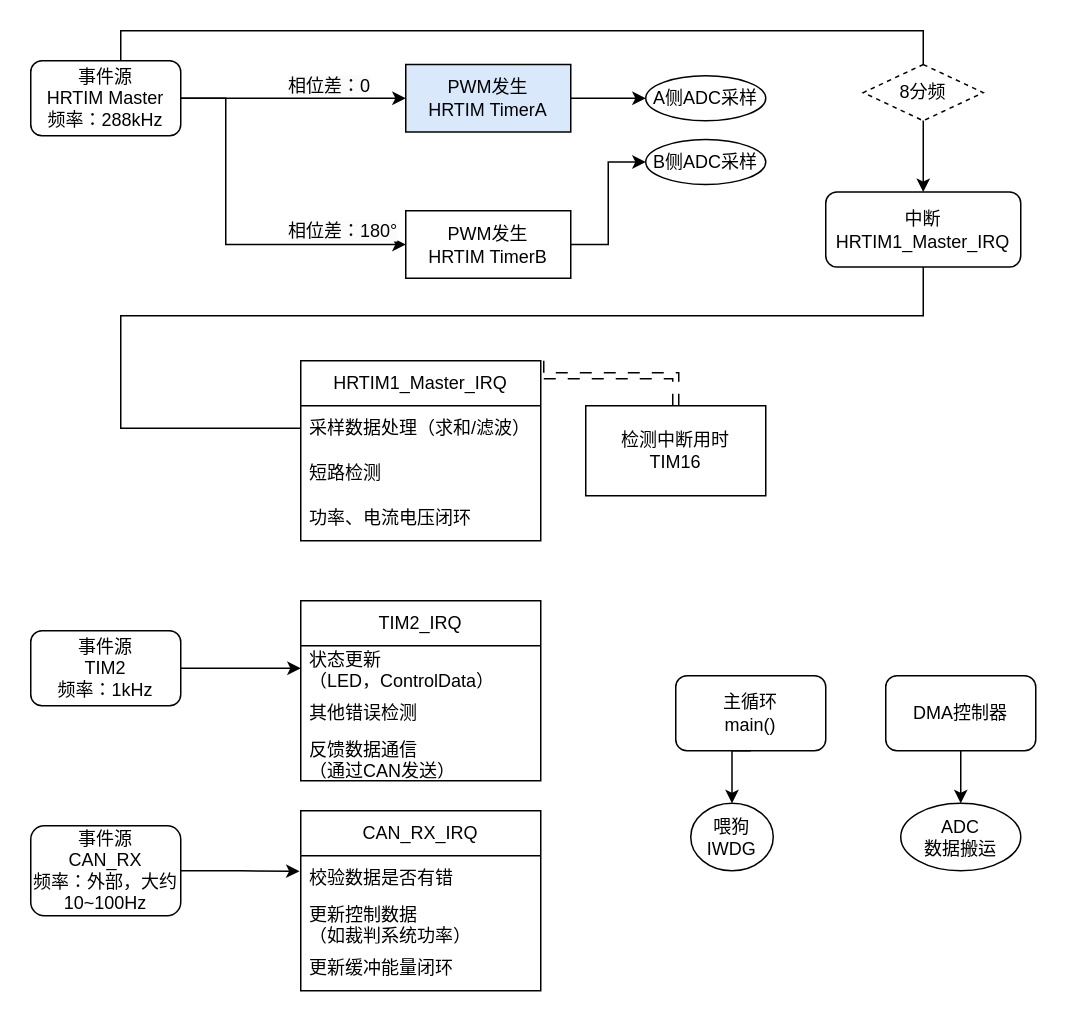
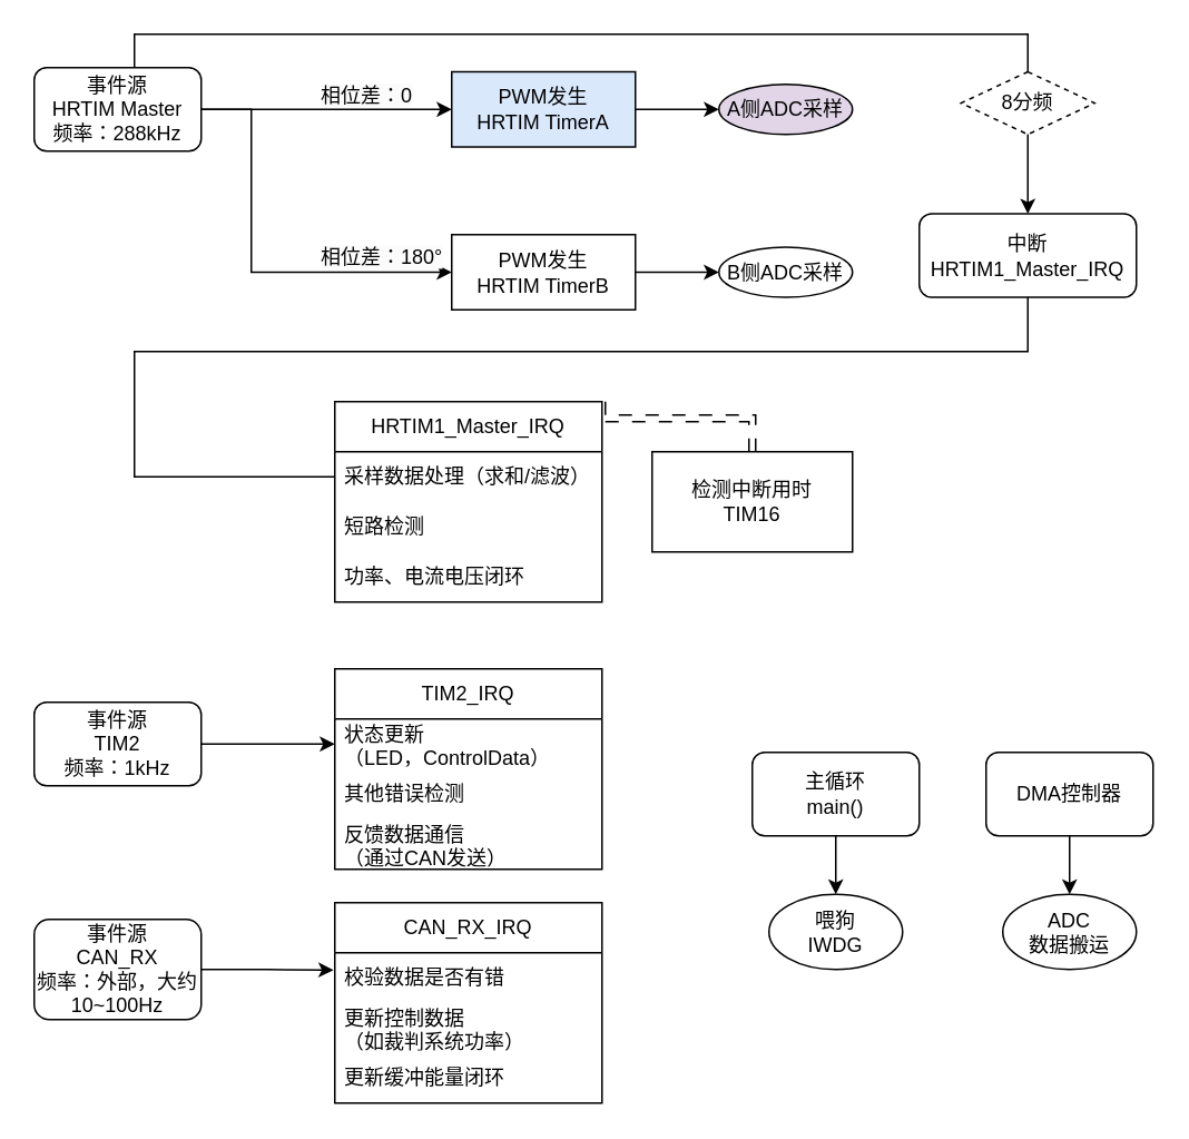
  <mxCell id="0" />
  <mxCell id="1" parent="0" />
  <mxCell id="2" style="edgeStyle=orthogonalEdgeStyle;rounded=0;orthogonalLoop=1;jettySize=auto;html=1;exitX=1;exitY=0.5;exitDx=0;exitDy=0;entryX=0;entryY=0.5;entryDx=0;entryDy=0;" edge="1" parent="1" source="5" target="9"><mxGeometry relative="1" as="geometry" /></mxCell>
  <mxCell id="3" style="edgeStyle=orthogonalEdgeStyle;rounded=0;orthogonalLoop=1;jettySize=auto;html=1;exitX=1;exitY=0.5;exitDx=0;exitDy=0;entryX=0;entryY=0.5;entryDx=0;entryDy=0;" edge="1" parent="1" source="5" target="11"><mxGeometry relative="1" as="geometry"><Array as="points"><mxPoint x="150" y="65" /><mxPoint x="150" y="163" /></Array></mxGeometry></mxCell>
  <mxCell id="4" style="edgeStyle=orthogonalEdgeStyle;rounded=0;orthogonalLoop=1;jettySize=auto;html=1;exitX=1;exitY=0.5;exitDx=0;exitDy=0;entryX=0.5;entryY=0;entryDx=0;entryDy=0;" edge="1" parent="1" source="5" target="17"><mxGeometry relative="1" as="geometry"><mxPoint x="180" y="20" as="targetPoint" /><Array as="points"><mxPoint x="80" y="65" /><mxPoint x="80" y="20" /><mxPoint x="615" y="20" /></Array></mxGeometry></mxCell>
  <mxCell id="5" value="事件源&lt;div&gt;HRTIM Master&lt;/div&gt;&lt;div&gt;频率：288kHz&lt;/div&gt;" style="rounded=1;whiteSpace=wrap;html=1;" vertex="1" parent="1"><mxGeometry x="20" y="40" width="100" height="50" as="geometry" /></mxCell>
  <mxCell id="6" style="edgeStyle=orthogonalEdgeStyle;rounded=0;orthogonalLoop=1;jettySize=auto;html=1;exitX=1;exitY=0.5;exitDx=0;exitDy=0;entryX=0;entryY=0.5;entryDx=0;entryDy=0;" edge="1" parent="1" source="7" target="25"><mxGeometry relative="1" as="geometry" /></mxCell>
  <mxCell id="7" value="事件源&lt;div&gt;TIM2&lt;/div&gt;&lt;div&gt;&lt;span style=&quot;background-color: initial;&quot;&gt;频率：1kHz&lt;/span&gt;&lt;/div&gt;" style="rounded=1;whiteSpace=wrap;html=1;" vertex="1" parent="1"><mxGeometry x="20" y="420" width="100" height="50" as="geometry" /></mxCell>
  <mxCell id="8" style="edgeStyle=orthogonalEdgeStyle;rounded=0;orthogonalLoop=1;jettySize=auto;html=1;exitX=1;exitY=0.5;exitDx=0;exitDy=0;entryX=0;entryY=0.5;entryDx=0;entryDy=0;" edge="1" parent="1" source="9" target="12"><mxGeometry relative="1" as="geometry" /></mxCell>
  <mxCell id="9" value="&lt;div&gt;PWM发生&lt;/div&gt;HRTIM TimerA" style="rounded=0;whiteSpace=wrap;html=1;fillColor=#dae8fc;" vertex="1" parent="1"><mxGeometry x="270" y="42.5" width="110" height="45" as="geometry" /></mxCell>
  <mxCell id="10" style="edgeStyle=orthogonalEdgeStyle;rounded=0;orthogonalLoop=1;jettySize=auto;html=1;exitX=1;exitY=0.5;exitDx=0;exitDy=0;entryX=0;entryY=0.5;entryDx=0;entryDy=0;" edge="1" parent="1" source="11" target="15"><mxGeometry relative="1" as="geometry" /></mxCell>
  <mxCell id="11" value="&lt;div&gt;PWM发生&lt;/div&gt;HRTIM TimerB" style="rounded=0;whiteSpace=wrap;html=1;" vertex="1" parent="1"><mxGeometry x="270" y="140" width="110" height="45" as="geometry" /></mxCell>
- <mxCell id="12" value="A侧ADC采样" style="ellipse;whiteSpace=wrap;html=1;" vertex="1" parent="1"><mxGeometry x="430" y="50" width="80" height="30" as="geometry" /></mxCell>
+ <mxCell id="12" value="A侧ADC采样" style="ellipse;whiteSpace=wrap;html=1;fillColor=#e1d5e7;" vertex="1" parent="1"><mxGeometry x="430" y="50" width="80" height="30" as="geometry" /></mxCell>
  <mxCell id="13" value="&lt;span style=&quot;color: rgb(0, 0, 0); font-family: Helvetica; font-size: 12px; font-style: normal; font-variant-ligatures: normal; font-variant-caps: normal; font-weight: 400; letter-spacing: normal; orphans: 2; text-align: center; text-indent: 0px; text-transform: none; widows: 2; word-spacing: 0px; -webkit-text-stroke-width: 0px; white-space: normal; background-color: rgb(251, 251, 251); text-decoration-thickness: initial; text-decoration-style: initial; text-decoration-color: initial; display: inline !important; float: none;&quot;&gt;相位差：0&lt;/span&gt;" style="text;whiteSpace=wrap;html=1;" vertex="1" parent="1"><mxGeometry x="190" y="42.5" width="90" height="40" as="geometry" /></mxCell>
  <mxCell id="14" value="&lt;span style=&quot;color: rgb(0, 0, 0); font-family: Helvetica; font-size: 12px; font-style: normal; font-variant-ligatures: normal; font-variant-caps: normal; font-weight: 400; letter-spacing: normal; orphans: 2; text-align: center; text-indent: 0px; text-transform: none; widows: 2; word-spacing: 0px; -webkit-text-stroke-width: 0px; white-space: normal; background-color: rgb(251, 251, 251); text-decoration-thickness: initial; text-decoration-style: initial; text-decoration-color: initial; display: inline !important; float: none;&quot;&gt;相位差：180°&lt;/span&gt;" style="text;whiteSpace=wrap;html=1;" vertex="1" parent="1"><mxGeometry x="190" y="140" width="110" height="40" as="geometry" /></mxCell>
- <mxCell id="15" value="B侧ADC采样" style="ellipse;whiteSpace=wrap;html=1;" vertex="1" parent="1"><mxGeometry x="430" y="92.5" width="80" height="30" as="geometry" /></mxCell>
+ <mxCell id="15" value="B侧ADC采样" style="ellipse;whiteSpace=wrap;html=1;" vertex="1" parent="1"><mxGeometry x="430" y="147.5" width="80" height="30" as="geometry" /></mxCell>
  <mxCell id="16" style="edgeStyle=orthogonalEdgeStyle;rounded=0;orthogonalLoop=1;jettySize=auto;html=1;exitX=0.5;exitY=1;exitDx=0;exitDy=0;entryX=0;entryY=0.5;entryDx=0;entryDy=0;endArrow=none;" edge="1" parent="1" source="17" target="20"><mxGeometry relative="1" as="geometry"><Array as="points"><mxPoint x="615" y="210" /><mxPoint x="80" y="210" /><mxPoint x="80" y="285" /></Array></mxGeometry></mxCell>
  <mxCell id="17" value="中断&lt;div&gt;&lt;span style=&quot;font-size: 12px;&quot;&gt;HRTIM1_Master_IRQ&lt;/span&gt;&lt;br&gt;&lt;/div&gt;" style="rounded=1;whiteSpace=wrap;html=1;" vertex="1" parent="1"><mxGeometry x="550" y="127.5" width="130" height="50" as="geometry" /></mxCell>
  <mxCell id="18" style="edgeStyle=orthogonalEdgeStyle;rounded=0;orthogonalLoop=1;jettySize=auto;html=1;exitX=1;exitY=0;exitDx=0;exitDy=0;entryX=0.5;entryY=0;entryDx=0;entryDy=0;dashed=1;dashPattern=8 8;shape=link;" edge="1" parent="1" source="19" target="23"><mxGeometry relative="1" as="geometry"><Array as="points"><mxPoint x="360" y="250" /><mxPoint x="450" y="250" /></Array></mxGeometry></mxCell>
  <mxCell id="19" value="HRTIM1_Master_IRQ" style="swimlane;fontStyle=0;childLayout=stackLayout;horizontal=1;startSize=30;horizontalStack=0;resizeParent=1;resizeParentMax=0;resizeLast=0;collapsible=1;marginBottom=0;whiteSpace=wrap;html=1;" vertex="1" parent="1"><mxGeometry x="200" y="240" width="160" height="120" as="geometry" /></mxCell>
  <mxCell id="20" value="采样数据处理（求和/滤波）" style="text;strokeColor=none;fillColor=none;align=left;verticalAlign=middle;spacingLeft=4;spacingRight=4;overflow=hidden;points=[[0,0.5],[1,0.5]];portConstraint=eastwest;rotatable=0;whiteSpace=wrap;html=1;" vertex="1" parent="19"><mxGeometry y="30" width="160" height="30" as="geometry" /></mxCell>
  <mxCell id="21" value="短路检测" style="text;strokeColor=none;fillColor=none;align=left;verticalAlign=middle;spacingLeft=4;spacingRight=4;overflow=hidden;points=[[0,0.5],[1,0.5]];portConstraint=eastwest;rotatable=0;whiteSpace=wrap;html=1;" vertex="1" parent="19"><mxGeometry y="60" width="160" height="30" as="geometry" /></mxCell>
  <mxCell id="22" value="功率、电流电压闭环" style="text;strokeColor=none;fillColor=none;align=left;verticalAlign=middle;spacingLeft=4;spacingRight=4;overflow=hidden;points=[[0,0.5],[1,0.5]];portConstraint=eastwest;rotatable=0;whiteSpace=wrap;html=1;" vertex="1" parent="19"><mxGeometry y="90" width="160" height="30" as="geometry" /></mxCell>
  <mxCell id="23" value="&lt;div&gt;检测中断用时&lt;/div&gt;TIM16" style="rounded=0;whiteSpace=wrap;html=1;" vertex="1" parent="1"><mxGeometry x="390" y="270" width="120" height="60" as="geometry" /></mxCell>
  <mxCell id="24" value="TIM2_IRQ" style="swimlane;fontStyle=0;childLayout=stackLayout;horizontal=1;startSize=30;horizontalStack=0;resizeParent=1;resizeParentMax=0;resizeLast=0;collapsible=1;marginBottom=0;whiteSpace=wrap;html=1;" vertex="1" parent="1"><mxGeometry x="200" y="400" width="160" height="120" as="geometry" /></mxCell>
  <mxCell id="25" value="状态更新&lt;div&gt;（LED，ControlData）&lt;/div&gt;" style="text;strokeColor=none;fillColor=none;align=left;verticalAlign=middle;spacingLeft=4;spacingRight=4;overflow=hidden;points=[[0,0.5],[1,0.5]];portConstraint=eastwest;rotatable=0;whiteSpace=wrap;html=1;" vertex="1" parent="24"><mxGeometry y="30" width="160" height="30" as="geometry" /></mxCell>
  <mxCell id="26" value="其他错误检测" style="text;strokeColor=none;fillColor=none;align=left;verticalAlign=middle;spacingLeft=4;spacingRight=4;overflow=hidden;points=[[0,0.5],[1,0.5]];portConstraint=eastwest;rotatable=0;whiteSpace=wrap;html=1;" vertex="1" parent="24"><mxGeometry y="60" width="160" height="30" as="geometry" /></mxCell>
  <mxCell id="27" value="反馈数据通信&lt;div&gt;（通过CAN发送）&lt;/div&gt;" style="text;strokeColor=none;fillColor=none;align=left;verticalAlign=middle;spacingLeft=4;spacingRight=4;overflow=hidden;points=[[0,0.5],[1,0.5]];portConstraint=eastwest;rotatable=0;whiteSpace=wrap;html=1;" vertex="1" parent="24"><mxGeometry y="90" width="160" height="30" as="geometry" /></mxCell>
  <mxCell id="28" style="edgeStyle=orthogonalEdgeStyle;rounded=0;orthogonalLoop=1;jettySize=auto;html=1;exitX=1;exitY=0.5;exitDx=0;exitDy=0;entryX=-0.005;entryY=0.346;entryDx=0;entryDy=0;entryPerimeter=0;" edge="1" parent="1" source="29" target="31"><mxGeometry relative="1" as="geometry" /></mxCell>
  <mxCell id="29" value="事件源&lt;div&gt;CAN_RX&lt;/div&gt;&lt;div&gt;&lt;span style=&quot;background-color: initial;&quot;&gt;频率：外部，大约10~100Hz&lt;/span&gt;&lt;/div&gt;" style="rounded=1;whiteSpace=wrap;html=1;" vertex="1" parent="1"><mxGeometry x="20" y="550" width="100" height="60" as="geometry" /></mxCell>
  <mxCell id="30" value="CAN_RX_IRQ" style="swimlane;fontStyle=0;childLayout=stackLayout;horizontal=1;startSize=30;horizontalStack=0;resizeParent=1;resizeParentMax=0;resizeLast=0;collapsible=1;marginBottom=0;whiteSpace=wrap;html=1;" vertex="1" parent="1"><mxGeometry x="200" y="540" width="160" height="120" as="geometry" /></mxCell>
  <mxCell id="31" value="校验数据是否有错" style="text;strokeColor=none;fillColor=none;align=left;verticalAlign=middle;spacingLeft=4;spacingRight=4;overflow=hidden;points=[[0,0.5],[1,0.5]];portConstraint=eastwest;rotatable=0;whiteSpace=wrap;html=1;" vertex="1" parent="30"><mxGeometry y="30" width="160" height="30" as="geometry" /></mxCell>
  <mxCell id="32" value="更新控制数据&lt;div&gt;（如裁判系统功率）&lt;/div&gt;" style="text;strokeColor=none;fillColor=none;align=left;verticalAlign=middle;spacingLeft=4;spacingRight=4;overflow=hidden;points=[[0,0.5],[1,0.5]];portConstraint=eastwest;rotatable=0;whiteSpace=wrap;html=1;" vertex="1" parent="30"><mxGeometry y="60" width="160" height="30" as="geometry" /></mxCell>
  <mxCell id="33" value="更新缓冲能量闭环" style="text;strokeColor=none;fillColor=none;align=left;verticalAlign=middle;spacingLeft=4;spacingRight=4;overflow=hidden;points=[[0,0.5],[1,0.5]];portConstraint=eastwest;rotatable=0;whiteSpace=wrap;html=1;" vertex="1" parent="30"><mxGeometry y="90" width="160" height="30" as="geometry" /></mxCell>
  <mxCell id="34" style="edgeStyle=orthogonalEdgeStyle;rounded=0;orthogonalLoop=1;jettySize=auto;html=1;exitX=0.5;exitY=1;exitDx=0;exitDy=0;entryX=0.5;entryY=0;entryDx=0;entryDy=0;" edge="1" parent="1" source="35" target="36"><mxGeometry relative="1" as="geometry" /></mxCell>
  <mxCell id="35" value="主循环&lt;div&gt;main()&lt;/div&gt;" style="rounded=1;whiteSpace=wrap;html=1;" vertex="1" parent="1"><mxGeometry x="450" y="450" width="100" height="50" as="geometry" /></mxCell>
- <mxCell id="36" value="喂狗&lt;div&gt;IWDG&lt;/div&gt;" style="ellipse;whiteSpace=wrap;html=1;" vertex="1" parent="1"><mxGeometry x="460" y="535" width="55" height="45" as="geometry" /></mxCell>
+ <mxCell id="36" value="喂狗&lt;div&gt;IWDG&lt;/div&gt;" style="ellipse;whiteSpace=wrap;html=1;" vertex="1" parent="1"><mxGeometry x="460" y="535" width="80" height="45" as="geometry" /></mxCell>
  <mxCell id="37" style="edgeStyle=orthogonalEdgeStyle;rounded=0;orthogonalLoop=1;jettySize=auto;html=1;exitX=0.5;exitY=1;exitDx=0;exitDy=0;entryX=0.5;entryY=0;entryDx=0;entryDy=0;" edge="1" parent="1" source="38" target="39"><mxGeometry relative="1" as="geometry" /></mxCell>
  <mxCell id="38" value="DMA控制器" style="rounded=1;whiteSpace=wrap;html=1;" vertex="1" parent="1"><mxGeometry x="590" y="450" width="100" height="50" as="geometry" /></mxCell>
  <mxCell id="39" value="ADC&lt;div&gt;数据搬运&lt;/div&gt;" style="ellipse;whiteSpace=wrap;html=1;" vertex="1" parent="1"><mxGeometry x="600" y="535" width="80" height="45" as="geometry" /></mxCell>
  <mxCell id="40" value="8分频" style="rhombus;whiteSpace=wrap;html=1;dashed=1;" vertex="1" parent="1"><mxGeometry x="575" y="42.5" width="80" height="37.5" as="geometry" /></mxCell>
